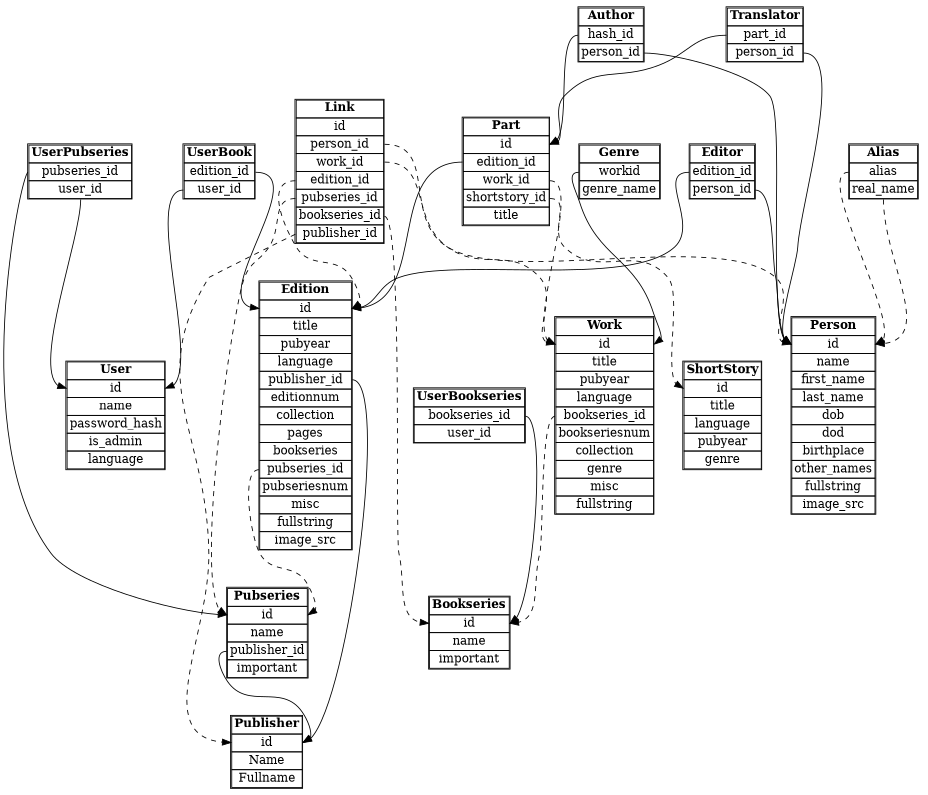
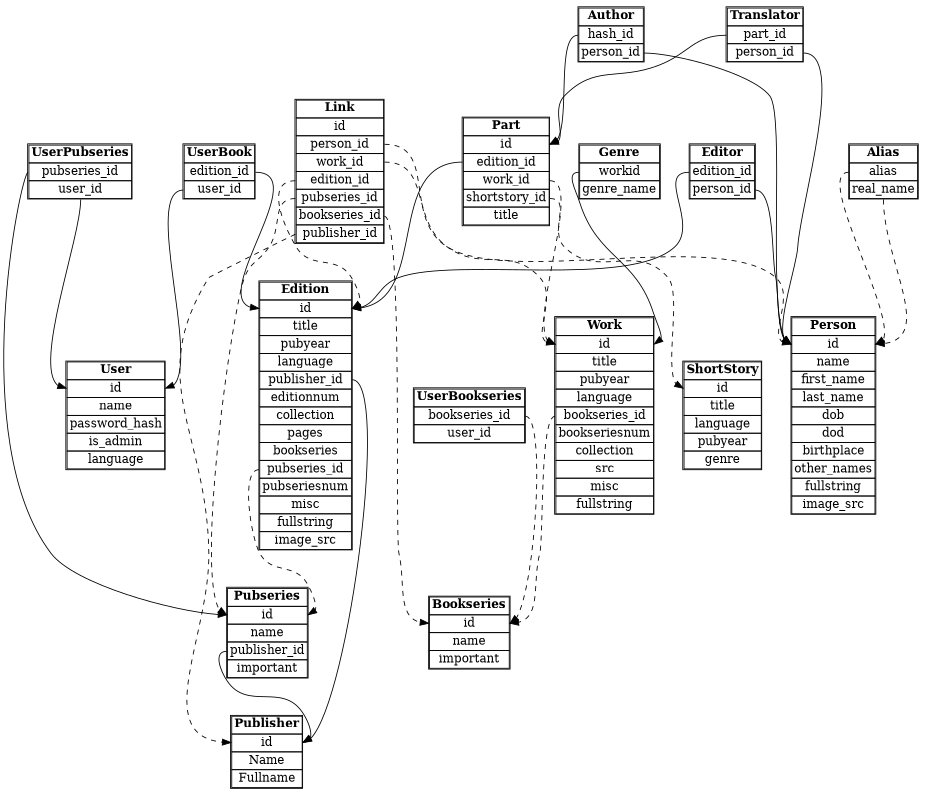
  digraph {
    rankdir=TB
    node [shape=plaintext]
    edge [headport=id tailport=personid]
    n1 [label=< 		<TABLE BORDER="1" CELLBORDER="1" CELLSPACING="0"> 		<TR><TD><B>Publisher</B></TD></TR> 		<TR><TD PORT="id">id</TD></TR> 		<TR><TD>Name</TD></TR> 		<TR><TD>Fullname</TD></TR> 		</TABLE> 		>]
    n2 [label=< 		<TABLE BORDER="1" CELLBORDER="1" CELLSPACING="0"> 		<TR><TD><B>Author</B></TD></TR> 		<TR><TD PORT="partid">hash_id</TD></TR> 		<TR><TD PORT="personid">person_id</TD></TR> 		</TABLE> 		>]
    n3 [label=< 		<TABLE BORDER="1" CELLBORDER="1" CELLSPACING="0"> 		<TR><TD><B>Person</B></TD></TR> 		<TR><TD PORT="id">id</TD></TR> 		<TR><TD>name</TD></TR> 		<TR><TD>first_name</TD></TR> 		<TR><TD>last_name</TD></TR> 		<TR><TD>dob</TD></TR> 		<TR><TD>dod</TD></TR> 		<TR><TD>birthplace</TD></TR> 		<TR><TD>other_names</TD></TR> 		<TR><TD>fullstring</TD></TR>                 <TR><TD>image_src</TD></TR> 		</TABLE> 		>]
    n4 [label=< 		<TABLE BORDER="1" CELLBORDER="1" CELLSPACING="0"> 		<TR><TD><B>Part</B></TD></TR> 		<TR><TD PORT="id">id</TD></TR> 		<TR><TD PORT="editionid">edition_id</TD></TR> 		<TR><TD PORT="workid">work_id</TD></TR> 		<TR><TD PORT="ssid">shortstory_id</TD></TR> 		<TR><TD>title</TD></TR> 		</TABLE> 		>]
    n5 [label=< 		<TABLE BORDER="1" CELLBORDER="1" CELLSPACING="0"> 		<TR><TD><B>Edition</B></TD></TR> 		<TR><TD PORT="id">id</TD></TR> 		<TR><TD>title</TD></TR> 		<TR><TD>pubyear</TD></TR> 		<TR><TD>language</TD></TR> 		<TR><TD PORT="publisherid">publisher_id</TD></TR> 		<TR><TD>editionnum</TD></TR>                 <TR><TD>collection</TD></TR> 		<TR><TD>pages</TD></TR> 		<TR><TD>bookseries</TD></TR> 		<TR><TD PORT="pubseriesid">pubseries_id</TD></TR> 		<TR><TD>pubseriesnum</TD></TR> 		<TR><TD>misc</TD></TR> 		<TR><TD>fullstring</TD></TR>                 <TR><TD>image_src</TD></TR> 		</TABLE> 		>]
-   n6 [label=< 		<TABLE BORDER="1" CELLBORDER="1" CELLSPACING="0"> 		<TR><TD><B>Work</B></TD></TR> 		<TR><TD PORT="id">id</TD></TR> 		<TR><TD>title</TD></TR> 		<TR><TD>pubyear</TD></TR>                 <TR><TD>language</TD></TR> 		<TR><TD PORT="bookseriesid">bookseries_id</TD></TR> 		<TR><TD>bookseriesnum</TD></TR>                 <TR><TD>collection</TD></TR> 		<TR><TD>genre</TD></TR> 		<TR><TD>misc</TD></TR> 		<TR><TD>fullstring</TD></TR> 		</TABLE> 		>]
+   n6 [label=< 		<TABLE BORDER="1" CELLBORDER="1" CELLSPACING="0"> 		<TR><TD><B>Work</B></TD></TR> 		<TR><TD PORT="id">id</TD></TR> 		<TR><TD>title</TD></TR> 		<TR><TD>pubyear</TD></TR>                 <TR><TD>language</TD></TR> 		<TR><TD PORT="bookseriesid">bookseries_id</TD></TR> 		<TR><TD>bookseriesnum</TD></TR>                 <TR><TD>collection</TD></TR> 		<TR><TD>src</TD></TR> 		<TR><TD>misc</TD></TR> 		<TR><TD>fullstring</TD></TR> 		</TABLE> 		>]
    n7 [label=< 		<TABLE BORDER="1" CELLBORDER="1" CELLSPACING="0"> 		<TR><TD><B>ShortStory</B></TD></TR> 		<TR><TD PORT="id">id</TD></TR> 		<TR><TD>title</TD></TR>                 <TR><TD>language</TD></TR> 		<TR><TD>pubyear</TD></TR> 		<TR><TD>genre</TD></TR> 		</TABLE> 		>]
    n8 [label=< 		<TABLE BORDER="1" CELLBORDER="1" CELLSPACING="0"> 		<TR><TD><B>Translator</B></TD></TR> 		<TR><TD PORT="partid">part_id</TD></TR> 		<TR><TD PORT="personid">person_id</TD></TR> 		</TABLE> 		>]
    n9 [label=< 		<TABLE BORDER="1" CELLBORDER="1" CELLSPACING="0"> 		<TR><TD><B>Editor</B></TD></TR> 		<TR><TD PORT="editionid">edition_id</TD></TR> 		<TR><TD PORT="personid">person_id</TD></TR> 		</TABLE> 		>]
    n10 [label=< 		<TABLE BORDER="1" CELLBORDER="1" CELLSPACING="0"> 		<TR><TD><B>Pubseries</B></TD></TR> 		<TR><TD PORT="id">id</TD></TR> 		<TR><TD>name</TD></TR> 		<TR><TD port="publisherid">publisher_id</TD></TR> 		<TR><TD>important</TD></TR> 		</TABLE> 		>]
    n11 [label=< 		<TABLE BORDER="1" CELLBORDER="1" CELLSPACING="0"> 		<TR><TD><B>Bookseries</B></TD></TR> 		<TR><TD PORT="id">id</TD></TR> 		<TR><TD>name</TD></TR> 		<TR><TD>important</TD></TR> 		</TABLE> 		>]
    n12 [label=< 		<TABLE BORDER="1" CELLBORDER="1" CELLSPACING="0"> 		<TR><TD><B>Alias</B></TD></TR>                 <TR><TD PORT="alias">alias</TD></TR>                 <TR><TD PORT="realname">real_name</TD></TR> 		</TABLE> 		>]
    n13 [label=< 		<TABLE BORDER="1" CELLBORDER="1" CELLSPACING="0"> 		<TR><TD><B>User</B></TD></TR> 		<TR><TD PORT="id">id</TD></TR> 		<TR><TD>name</TD></TR> 		<TR><TD>password_hash</TD></TR> 		<TR><TD>is_admin</TD></TR>                 <TR><TD>language</TD></TR> 		</TABLE> 		>]
    n14 [label=< 		<TABLE BORDER="1" CELLBORDER="1" CELLSPACING="0"> 		<TR><TD><B>UserBook</B></TD></TR> 		<TR><TD PORT="editionid">edition_id</TD></TR> 		<TR><TD PORT="userid">user_id</TD></TR> 		</TABLE> 		>]
    n15 [label=<                 <TABLE BORDER="1" CELLBORDER="1" CELLSPACING="0">                 <TR><TD><B>UserPubseries</B></TD></TR>                 <TR><TD PORT="pubseriesid">pubseries_id</TD></TR>                 <TR><TD PORT="userid">user_id</TD></TR>                 </TABLE>                 >]
    n16 [label=<                 <TABLE BORDER="1" CELLBORDER="1" CELLSPACING="0">                 <TR><TD><B>UserBookseries</B></TD></TR>                 <TR><TD PORT="bookseriesid">bookseries_id</TD></TR>                 <TR><TD PORT="userid">user_id</TD></TR>                 </TABLE>                 >]
    n17 [label=< 		<TABLE BORDER="1" CELLBORDER="1" CELLSPACING="0"> 		<TR><TD><B>Link</B></TD></TR> 		<TR><TD PORT="id">id</TD></TR>                 <TR><TD PORT="personid">person_id</TD></TR>                 <TR><TD PORT="workid">work_id</TD></TR>                 <TR><TD PORT="editionid">edition_id</TD></TR>                 <TR><TD PORT="pubseriesid">pubseries_id</TD></TR>                 <TR><TD PORT="bookseriesid">bookseries_id</TD></TR>                 <TR><TD PORT="publisherid">publisher_id</TD></TR> 		</TABLE> 		>]
    n18 [label=< 		<TABLE BORDER="1" CELLBORDER="1" CELLSPACING="0"> 		<TR><TD><B>Genre</B></TD></TR> 		<TR><TD port="workid">workid</TD></TR> 		<TR><TD port="name">genre_name</TD></TR> 		</TABLE> 		>]
    n2 -> n3
    n2 -> n4 [tailport=partid]
    n4 -> n5 [tailport=editionid]
    n4 -> n6 [style=dashed tailport=workid]
    n4 -> n7 [style=dashed tailport=ssid]
    n5 -> n1 [tailport=publisherid]
    n5 -> n10 [style=dashed tailport=pubseriesid]
    n6 -> n11 [style=dashed tailport=bookseriesid]
    n8 -> n3
    n8 -> n4 [tailport=partid]
    n9 -> n3
    n9 -> n5 [tailport=editionid]
    n10 -> n1 [tailport=publisherid]
    n12 -> n3 [style=dashed tailport=alias]
    n12 -> n3 [style=dashed tailport=realname]
    n14 -> n5 [tailport=editionid]
    n14 -> n13 [tailport=userid]
    n15 -> n10 [tailport=pubseriesid]
    n15 -> n13 [tailport=userid]
-   n16 -> n11 [tailport=bookseriesid]
+   n16 -> n11 [tailport=bookseriesid style=dashed]
    n17 -> n1 [style=dashed tailport=publisherid]
    n17 -> n3 [style=dashed]
    n17 -> n5 [style=dashed tailport=editionid]
    n17 -> n6 [style=dashed tailport=workid]
    n17 -> n10 [style=dashed tailport=pubseriesid]
    n17 -> n11 [style=dashed tailport=bookseriesid]
    n18 -> n6 [tailport=workid]
  }
